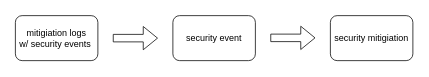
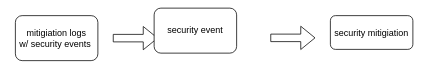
  <mxCell id="0" />
  <mxCell id="1" parent="0" />
  <mxCell id="2" value="mitigiation logs&lt;div&gt;w/ security events&amp;nbsp;&lt;/div&gt;" style="rounded=1;whiteSpace=wrap;html=1;" vertex="1" parent="1"><mxGeometry x="20" y="20" width="110" height="60" as="geometry" /></mxCell>
  <mxCell id="3" value="" style="shape=flexArrow;endArrow=classic;html=1;" edge="1" parent="1"><mxGeometry width="50" height="50" relative="1" as="geometry"><mxPoint x="150" y="50" as="sourcePoint" /><mxPoint x="210" y="50" as="targetPoint" /></mxGeometry></mxCell>
- <mxCell id="4" value="security event" style="rounded=1;whiteSpace=wrap;html=1;" vertex="1" parent="1"><mxGeometry x="230" y="20" width="110" height="60" as="geometry" /></mxCell>
+ <mxCell id="4" value="security event" style="rounded=1;whiteSpace=wrap;html=1;" vertex="1" parent="1"><mxGeometry x="205" y="10" width="110" height="60" as="geometry" /></mxCell>
  <mxCell id="5" value="" style="shape=flexArrow;endArrow=classic;html=1;" edge="1" parent="1"><mxGeometry width="50" height="50" relative="1" as="geometry"><mxPoint x="360" y="49.66" as="sourcePoint" /><mxPoint x="420" y="49.66" as="targetPoint" /></mxGeometry></mxCell>
- <mxCell id="6" value="security mitigiation" style="rounded=1;whiteSpace=wrap;html=1;" vertex="1" parent="1"><mxGeometry x="440" y="20" width="110" height="60" as="geometry" /></mxCell>
+ <mxCell id="6" value="security mitigiation" style="rounded=1;whiteSpace=wrap;html=1;" vertex="1" parent="1"><mxGeometry x="440" y="20" width="110" height="45" as="geometry" /></mxCell>
